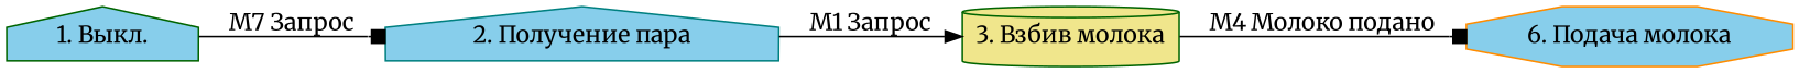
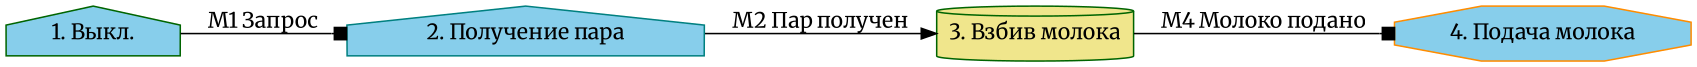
  digraph {
    fontname=Merriweather
    rankdir=LR
    node [color=darkgreen fillcolor=skyblue fontname=Merriweather shape=house style=filled]
    edge [arrowhead=box fontname=Merriweather]
    n1 [label="1. Выкл."]
    n2 [color=teal label="2. Получение пара"]
    n3 [fillcolor=khaki label="3. Взбив молока" shape=cylinder]
-   n4 [color=darkorange label="6. Подача молока" shape=octagon]
-   n1 -> n2 [label="M7 Запрос"]
-   n2 -> n3 [arrowhead=normal label="M1 Запрос"]
+   n4 [color=darkorange label="4. Подача молока" shape=octagon]
+   n1 -> n2 [label="M1 Запрос"]
+   n2 -> n3 [arrowhead=normal label="M2 Пар получен"]
    n3 -> n4 [label="M4 Молоко подано"]
  }
